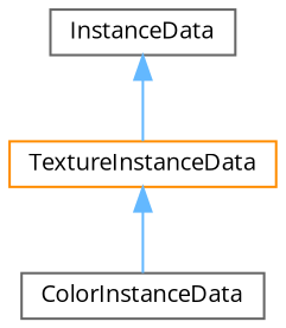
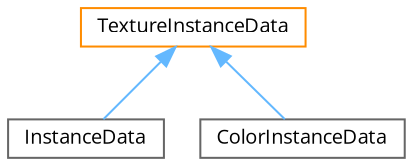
  digraph {
    fontname="Open Sans"
    rankdir=TB
    node [color=gray40 fillcolor=white fontname="Open Sans" fontsize=10 shape=box style=filled]
    edge [color=steelblue1 dir=back fontname="Open Sans" fontsize=10 labelfontname=Helvetica labelfontsize=10 style=solid]
    n1 [height=0.2 label=InstanceData width=0.4]
    n2 [color=darkorange height=0.2 label=TextureInstanceData width=0.4]
    n3 [height=0.2 label=ColorInstanceData width=0.4]
-   n1 -> n2
+   n2 -> n1
    n2 -> n3
  }
